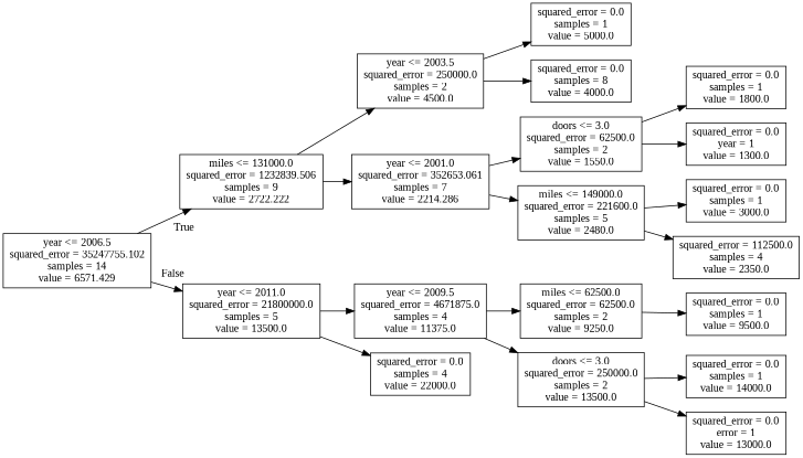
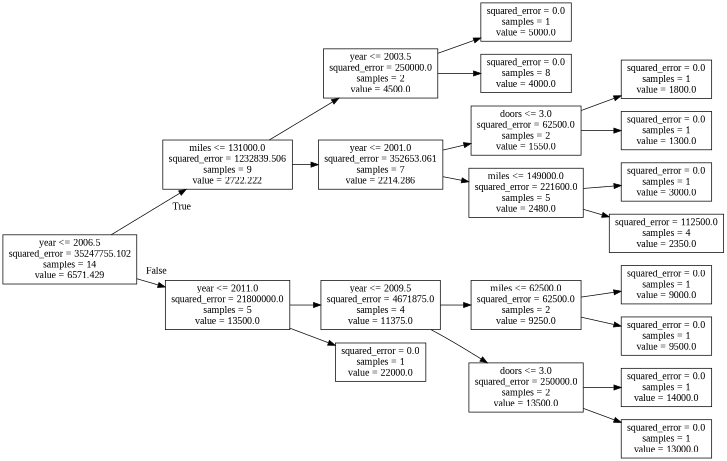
  digraph {
    fontname="Liberation Serif"
    rankdir=LR
    node [fontname="Liberation Serif" shape=box]
    edge [fontname="Liberation Serif"]
    n1 [label="year <= 2006.5\nsquared_error = 35247755.102\nsamples = 14\nvalue = 6571.429"]
    n2 [label="miles <= 131000.0\nsquared_error = 1232839.506\nsamples = 9\nvalue = 2722.222"]
    n3 [label="year <= 2011.0\nsquared_error = 21800000.0\nsamples = 5\nvalue = 13500.0"]
    n4 [label="year <= 2003.5\nsquared_error = 250000.0\nsamples = 2\nvalue = 4500.0"]
    n5 [label="year <= 2001.0\nsquared_error = 352653.061\nsamples = 7\nvalue = 2214.286"]
    n6 [label="year <= 2009.5\nsquared_error = 4671875.0\nsamples = 4\nvalue = 11375.0"]
-   n7 [label="squared_error = 0.0\nsamples = 4\nvalue = 22000.0"]
+   n7 [label="squared_error = 0.0\nsamples = 1\nvalue = 22000.0"]
    n8 [label="squared_error = 0.0\nsamples = 1\nvalue = 5000.0"]
    n9 [label="squared_error = 0.0\nsamples = 8\nvalue = 4000.0"]
    n10 [label="doors <= 3.0\nsquared_error = 62500.0\nsamples = 2\nvalue = 1550.0"]
    n11 [label="miles <= 149000.0\nsquared_error = 221600.0\nsamples = 5\nvalue = 2480.0"]
    n12 [label="squared_error = 0.0\nsamples = 1\nvalue = 1800.0"]
-   n13 [label="squared_error = 0.0\nyear = 1\nvalue = 1300.0"]
+   n13 [label="squared_error = 0.0\nsamples = 1\nvalue = 1300.0"]
    n14 [label="squared_error = 0.0\nsamples = 1\nvalue = 3000.0"]
    n15 [label="squared_error = 112500.0\nsamples = 4\nvalue = 2350.0"]
    n16 [label="miles <= 62500.0\nsquared_error = 62500.0\nsamples = 2\nvalue = 9250.0"]
    n17 [label="doors <= 3.0\nsquared_error = 250000.0\nsamples = 2\nvalue = 13500.0"]
+   n18 [label="squared_error = 0.0\nsamples = 1\nvalue = 9000.0"]
    n19 [label="squared_error = 0.0\nsamples = 1\nvalue = 9500.0"]
    n20 [label="squared_error = 0.0\nsamples = 1\nvalue = 14000.0"]
-   n21 [label="squared_error = 0.0\nerror = 1\nvalue = 13000.0"]
+   n21 [label="squared_error = 0.0\nsamples = 1\nvalue = 13000.0"]
    n1 -> n2 [headlabel=True labelangle=45 labeldistance=2.5]
    n1 -> n3 [headlabel=False labelangle=-45 labeldistance=2.5]
    n2 -> n4
    n2 -> n5
    n3 -> n6
    n3 -> n7
    n4 -> n8
    n4 -> n9
    n5 -> n10
    n5 -> n11
    n6 -> n16
    n6 -> n17
    n10 -> n12
    n10 -> n13
    n11 -> n14
    n11 -> n15
+   n16 -> n18
    n16 -> n19
    n17 -> n20
    n17 -> n21
  }
